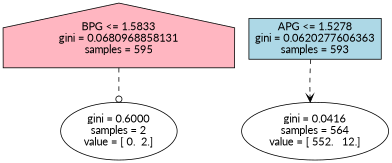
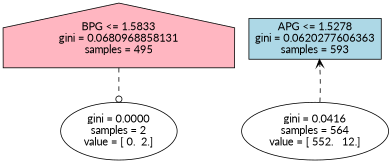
  digraph {
    fontname=Lato
    node [fillcolor=white fontname=Lato shape=ellipse style=filled]
    edge [fontname=Lato style=dashed]
-   n1 [fillcolor=lightpink label="BPG <= 1.5833\ngini = 0.0680968858131\nsamples = 595" shape=house]
-   n2 [label="gini = 0.6000\nsamples = 2\nvalue = [ 0.  2.]"]
+   n1 [fillcolor=lightpink label="BPG <= 1.5833\ngini = 0.0680968858131\nsamples = 495" shape=house]
+   n2 [label="gini = 0.0000\nsamples = 2\nvalue = [ 0.  2.]"]
    n3 [fillcolor=lightblue label="APG <= 1.5278\ngini = 0.0620277606363\nsamples = 593" shape=box]
    n4 [label="gini = 0.0416\nsamples = 564\nvalue = [ 552.   12.]"]
    n1 -> n2 [arrowhead=odot]
-   n3 -> n4 [arrowhead=vee]
+   n4 -> n3 [arrowhead=vee]
  }
